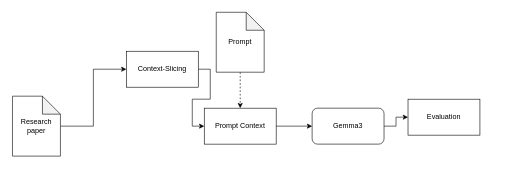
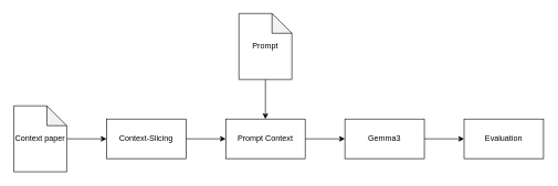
  <mxCell id="0" />
  <mxCell id="1" parent="0" />
  <mxCell id="2" style="edgeStyle=orthogonalEdgeStyle;rounded=0;orthogonalLoop=1;jettySize=auto;html=1;entryX=0;entryY=0.5;entryDx=0;entryDy=0;" edge="1" parent="1" source="3" target="10"><mxGeometry relative="1" as="geometry" /></mxCell>
- <mxCell id="3" value="Gemma3" style="whiteSpace=wrap;html=1;labelBackgroundColor=none;rounded=1;" vertex="1" parent="1"><mxGeometry x="520" y="180" width="120" height="60" as="geometry" /></mxCell>
- <mxCell id="4" style="edgeStyle=orthogonalEdgeStyle;rounded=0;orthogonalLoop=1;jettySize=auto;html=1;entryX=0.5;entryY=0;entryDx=0;entryDy=0;dashed=1;" edge="1" parent="1" source="5" target="12"><mxGeometry relative="1" as="geometry" /></mxCell>
+ <mxCell id="3" value="Gemma3" style="rounded=0;whiteSpace=wrap;html=1;labelBackgroundColor=none;" vertex="1" parent="1"><mxGeometry x="520" y="180" width="120" height="60" as="geometry" /></mxCell>
+ <mxCell id="4" style="edgeStyle=orthogonalEdgeStyle;rounded=0;orthogonalLoop=1;jettySize=auto;html=1;entryX=0.5;entryY=0;entryDx=0;entryDy=0;" edge="1" parent="1" source="5" target="12"><mxGeometry relative="1" as="geometry" /></mxCell>
  <mxCell id="5" value="Prompt" style="shape=note;whiteSpace=wrap;html=1;backgroundOutline=1;darkOpacity=0.05;labelBackgroundColor=none;" vertex="1" parent="1"><mxGeometry x="360" y="20" width="80" height="100" as="geometry" /></mxCell>
  <mxCell id="6" style="edgeStyle=orthogonalEdgeStyle;rounded=0;orthogonalLoop=1;jettySize=auto;html=1;entryX=0;entryY=0.5;entryDx=0;entryDy=0;labelBackgroundColor=none;fontColor=default;" edge="1" parent="1" source="7" target="9"><mxGeometry relative="1" as="geometry" /></mxCell>
- <mxCell id="7" value="Research paper" style="shape=note;whiteSpace=wrap;html=1;backgroundOutline=1;darkOpacity=0.05;labelBackgroundColor=none;" vertex="1" parent="1"><mxGeometry x="20" y="160" width="80" height="100" as="geometry" /></mxCell>
+ <mxCell id="7" value="Context paper" style="shape=note;whiteSpace=wrap;html=1;backgroundOutline=1;darkOpacity=0.05;labelBackgroundColor=none;" vertex="1" parent="1"><mxGeometry x="20" y="160" width="80" height="100" as="geometry" /></mxCell>
  <mxCell id="8" style="edgeStyle=orthogonalEdgeStyle;rounded=0;orthogonalLoop=1;jettySize=auto;html=1;entryX=0;entryY=0.5;entryDx=0;entryDy=0;" edge="1" parent="1" source="9" target="12"><mxGeometry relative="1" as="geometry" /></mxCell>
- <mxCell id="9" value="Context-Slicing" style="rounded=0;whiteSpace=wrap;html=1;labelBackgroundColor=none;" vertex="1" parent="1"><mxGeometry x="210" y="85" width="120" height="60" as="geometry" /></mxCell>
- <mxCell id="10" value="Evaluation" style="rounded=0;whiteSpace=wrap;html=1;labelBackgroundColor=none;" vertex="1" parent="1"><mxGeometry x="680" y="165" width="120" height="60" as="geometry" /></mxCell>
+ <mxCell id="9" value="Context-Slicing" style="rounded=0;whiteSpace=wrap;html=1;labelBackgroundColor=none;" vertex="1" parent="1"><mxGeometry x="160" y="180" width="120" height="60" as="geometry" /></mxCell>
+ <mxCell id="10" value="Evaluation" style="rounded=0;whiteSpace=wrap;html=1;labelBackgroundColor=none;" vertex="1" parent="1"><mxGeometry x="700" y="180" width="120" height="60" as="geometry" /></mxCell>
  <mxCell id="11" style="edgeStyle=orthogonalEdgeStyle;rounded=0;orthogonalLoop=1;jettySize=auto;html=1;entryX=0;entryY=0.5;entryDx=0;entryDy=0;" edge="1" parent="1" source="12" target="3"><mxGeometry relative="1" as="geometry" /></mxCell>
  <mxCell id="12" value="Prompt Context" style="rounded=0;whiteSpace=wrap;html=1;labelBackgroundColor=none;" vertex="1" parent="1"><mxGeometry x="340" y="180" width="120" height="60" as="geometry" /></mxCell>
